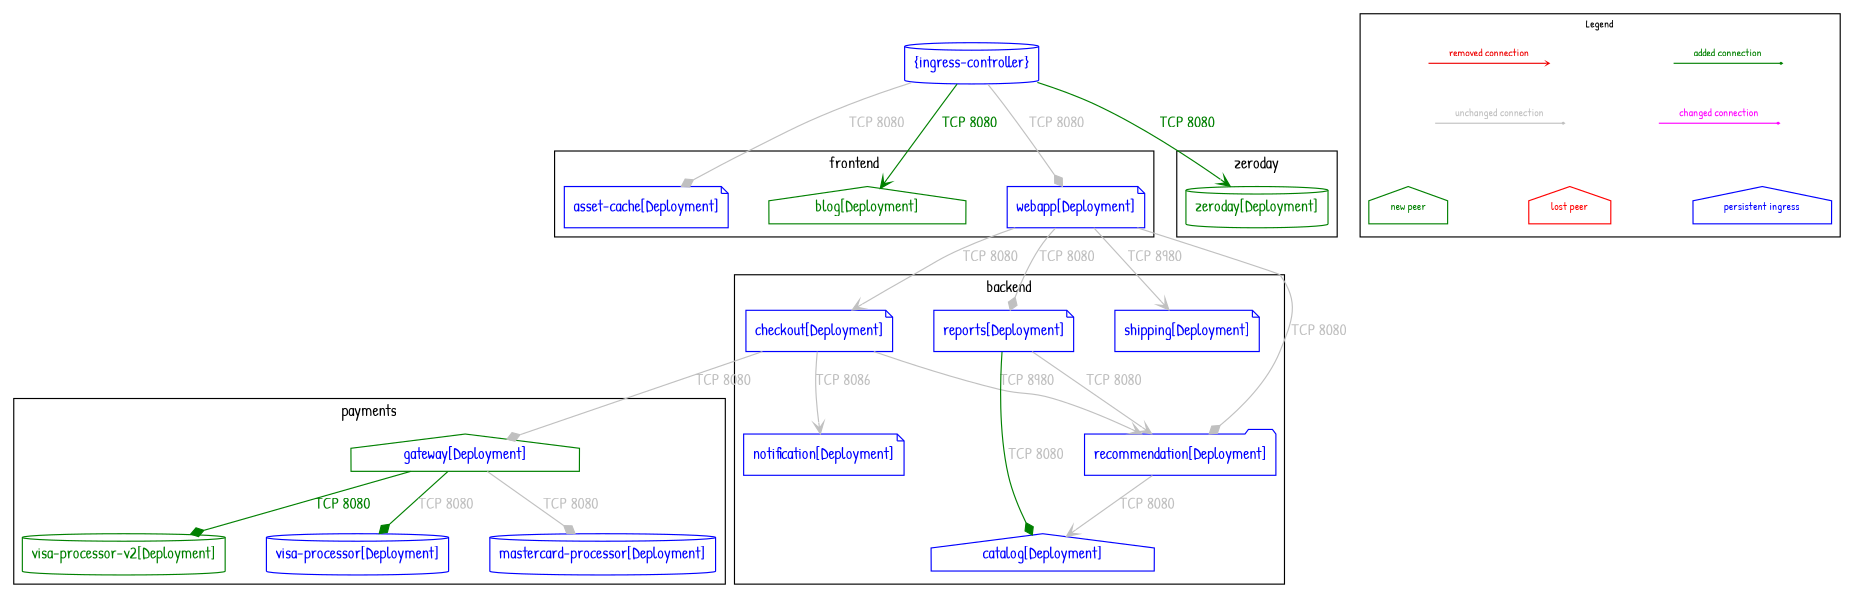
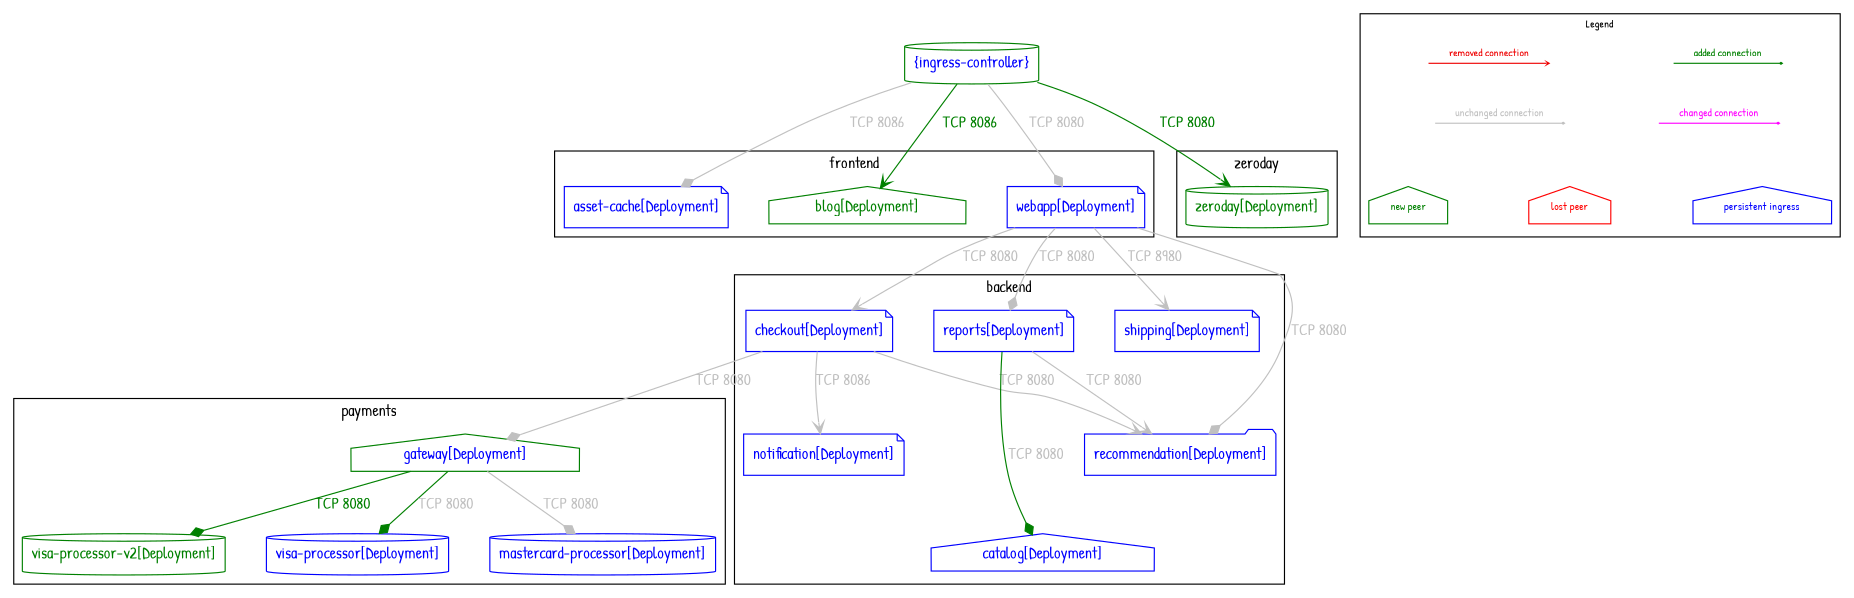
  digraph {
    fontname="Patrick Hand"
    nodesep=0.5
    node [color=blue fontcolor=blue fontname="Patrick Hand"]
    edge [arrowhead=diamond color=grey fontcolor=grey fontname="Patrick Hand"]
    n1 [label="catalog[Deployment]" shape=house]
    n2 [label="checkout[Deployment]" shape=note]
    n3 [label="notification[Deployment]" shape=note]
    n4 [label="recommendation[Deployment]" shape=folder]
    n5 [label="reports[Deployment]" shape=note]
    n6 [label="shipping[Deployment]" shape=note]
    n7 [label="asset-cache[Deployment]" shape=note]
    n8 [color="#008000" fontcolor="#008000" label="blog[Deployment]" shape=house]
    n9 [label="webapp[Deployment]" shape=note]
    n10 [color="#008000" label="gateway[Deployment]" shape=house]
    n11 [label="mastercard-processor[Deployment]" shape=cylinder]
    n12 [color="#008000" fontcolor="#008000" label="visa-processor-v2[Deployment]" shape=cylinder]
    n13 [label="visa-processor[Deployment]" shape=cylinder]
    n14 [color="#008000" fontcolor="#008000" label="zeroday[Deployment]" shape=cylinder]
    a [height=0 style=invis width=0 color="" fontcolor=""]
    b [height=0 style=invis width=0 color="" fontcolor=""]
    c [height=0 style=invis width=0 color="" fontcolor=""]
    d [height=0 style=invis width=0 color="" fontcolor=""]
    e [height=0 style=invis width=0 color="" fontcolor=""]
    f [height=0 style=invis width=0 color="" fontcolor=""]
    g [height=0 style=invis width=0 color="" fontcolor=""]
    h [height=0 style=invis width=0 color="" fontcolor=""]
    n23 [color="#008000" fontcolor="#008000" fontsize=10 label="new peer" shape=house]
    n24 [color=red fontcolor=red fontsize=10 label="lost peer" shape=house]
    n25 [fontsize=10 label="persistent ingress" shape=house]
-   n26 [label="{ingress-controller}" shape=cylinder]
+   n26 [color="#008000" label="{ingress-controller}" shape=cylinder]
    subgraph cluster_1 {
      label=backend
      n1
      n2
      n3
      n4
      n5
      n6
    }
    subgraph cluster_2 {
      label=frontend
      n7
      n8
      n9
    }
    subgraph cluster_3 {
      label=payments
      n10
      n11
      n12
      n13
    }
    subgraph cluster_4 {
      label=zeroday
      n14
    }
    subgraph cluster_5 {
      fontsize=10
      label=Legend
      subgraph sub_6 {
        fontsize=10
        label=Legend
        rank=source
        a
        b
        c
        d
      }
      subgraph sub_7 {
        fontsize=10
        label=Legend
        rank=same
        e
        f
        g
        h
      }
      subgraph sub_8 {
        fontsize=10
        label=Legend
        rank=sink
        n23
        n24
        n25
      }
    }
    n2 -> n3 [arrowhead=vee label="TCP 8086"]
-   n2 -> n4 [arrowhead=vee label="TCP 8980"]
+   n2 -> n4 [arrowhead=vee label="TCP 8080"]
    n2 -> n10 [label="TCP 8080"]
-   n4 -> n1 [arrowhead=vee label="TCP 8080"]
    n5 -> n1 [color="#008000" label="TCP 8080"]
    n5 -> n4 [arrowhead=vee label="TCP 8080"]
    n9 -> n2 [arrowhead=vee label="TCP 8080"]
    n9 -> n4 [label="TCP 8080"]
    n9 -> n5 [label="TCP 8080"]
    n9 -> n6 [arrowhead=vee label="TCP 8980"]
    n10 -> n11 [label="TCP 8080"]
    n10 -> n12 [color="#008000" fontcolor="#008000" label="TCP 8080"]
    n10 -> n13 [color="#008000" label="TCP 8080"]
    a -> b [arrowsize=0.2 color="#008000" fontcolor="#008000" fontsize=10 label="added connection"]
    c -> d [arrowhead=vee arrowsize=0.2 color=red2 fontcolor=red2 fontsize=10 label="removed connection"]
    e -> f [arrowsize=0.2 color=magenta fontcolor=magenta fontsize=10 label="changed connection"]
    g -> h [arrowsize=0.2 fontsize=10 label="unchanged connection"]
    n23 -> n24 [style=invis arrowhead="" color="" fontcolor=""]
    n24 -> n25 [style=invis arrowhead="" color="" fontcolor=""]
-   n26 -> n7 [label="TCP 8080"]
-   n26 -> n8 [arrowhead=vee color="#008000" fontcolor="#008000" label="TCP 8080"]
+   n26 -> n7 [label="TCP 8086"]
+   n26 -> n8 [arrowhead=vee color="#008000" fontcolor="#008000" label="TCP 8086"]
    n26 -> n9 [label="TCP 8080"]
    n26 -> n14 [arrowhead=vee color="#008000" fontcolor="#008000" label="TCP 8080"]
  }
